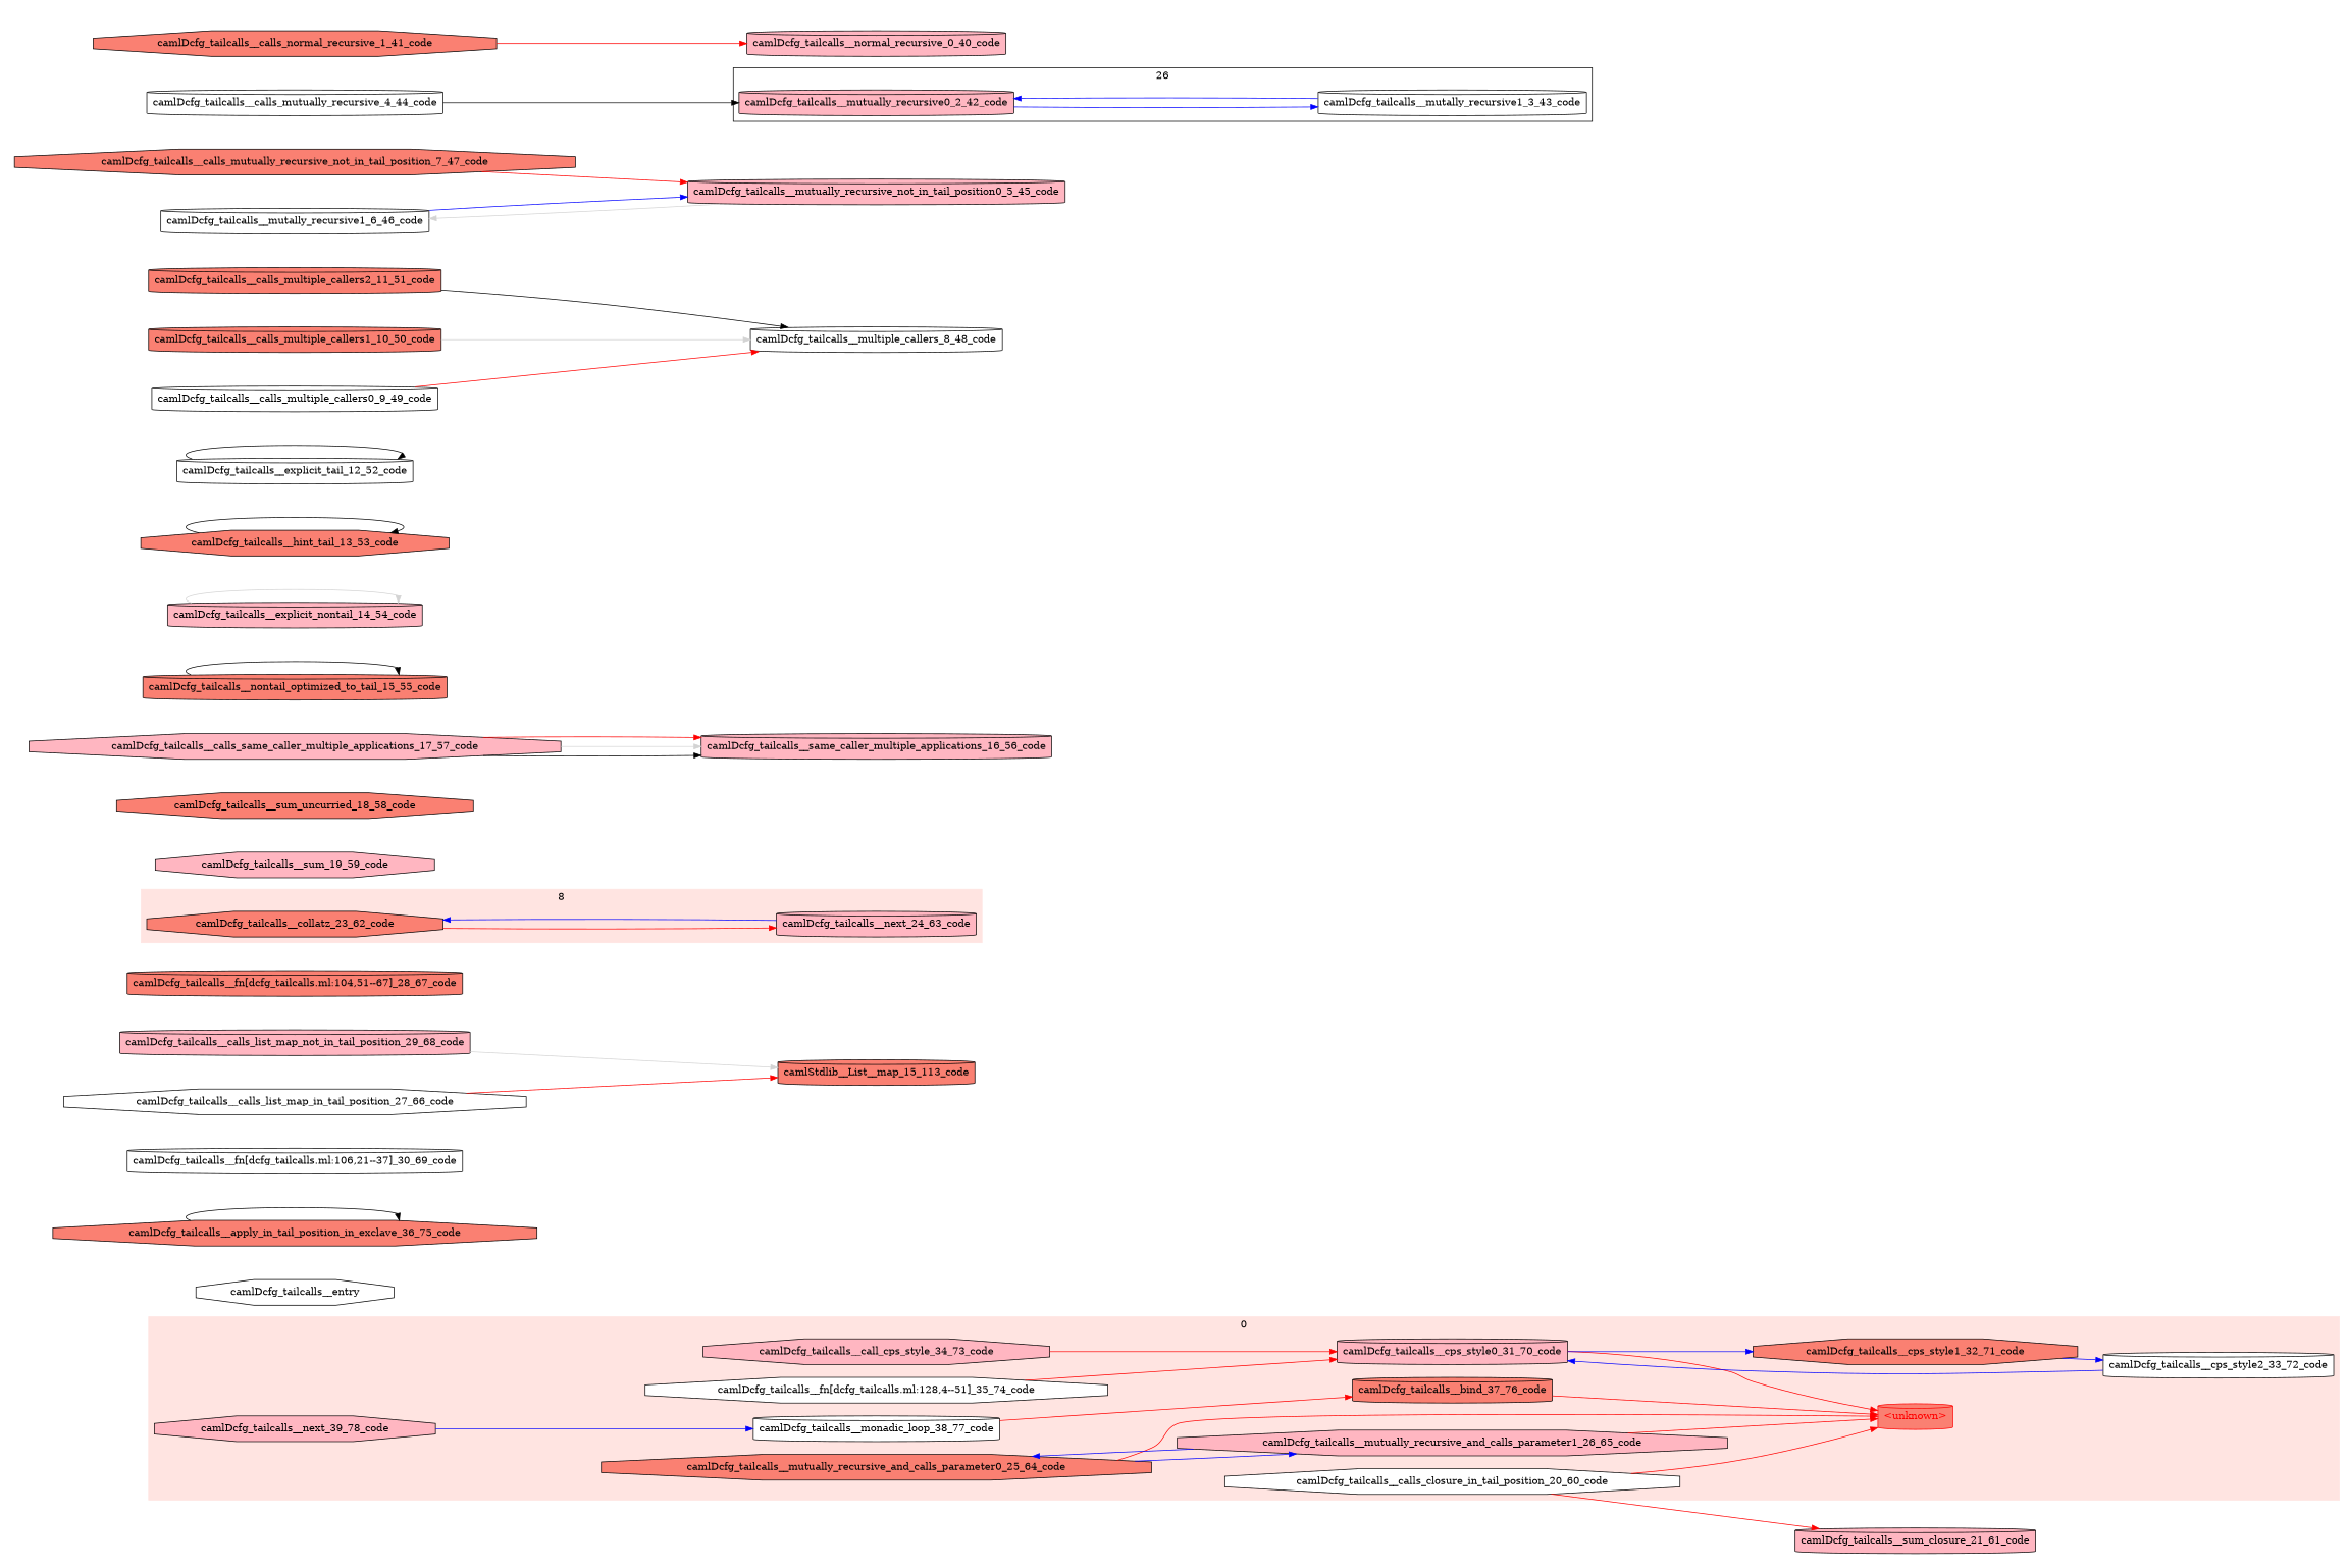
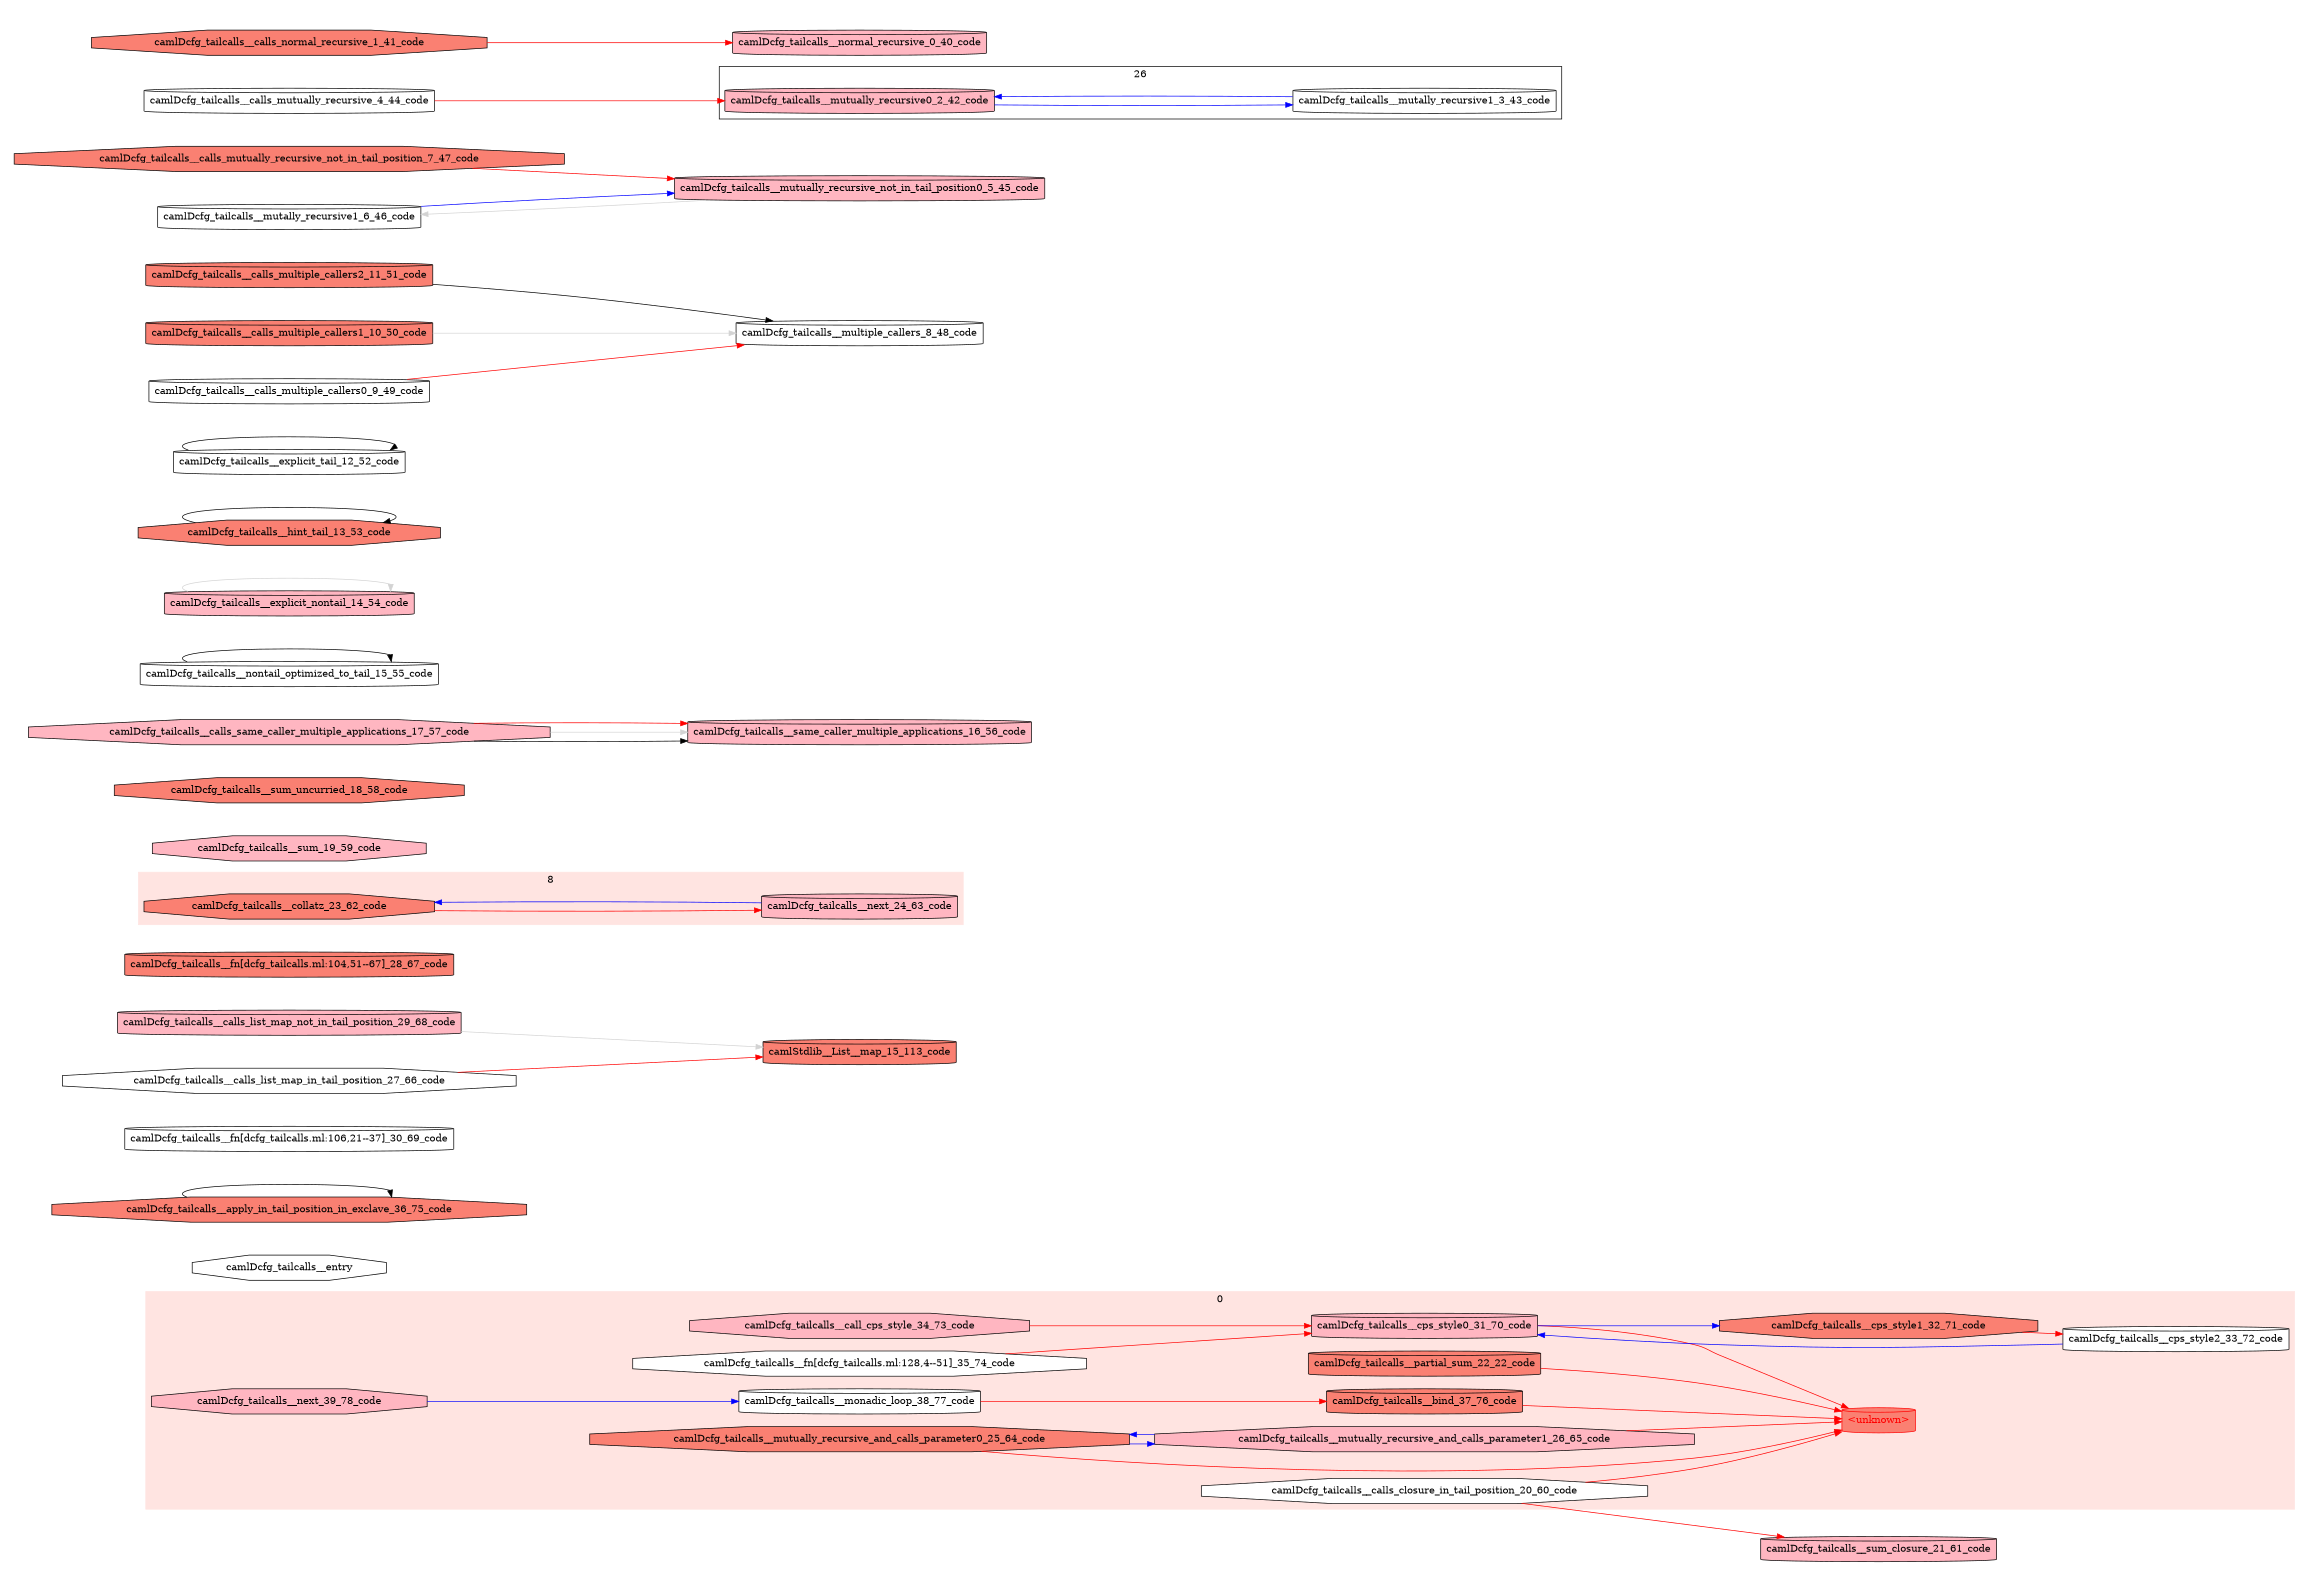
  digraph {
    rankdir=LR
    node [color=black fontcolor=black style=filled fillcolor=salmon shape=cylinder]
    edge [color=red style=solid]
    n1 [label=camlDcfg_tailcalls__cps_style0_31_70_code fillcolor=lightpink]
    n2 [color=red fontcolor=red label="<unknown>"]
    n3 [label=camlDcfg_tailcalls__cps_style1_32_71_code shape=octagon]
    n4 [label=camlDcfg_tailcalls__cps_style2_33_72_code fillcolor=white]
    n5 [label=camlDcfg_tailcalls__call_cps_style_34_73_code fillcolor=lightpink shape=octagon]
    n6 [label=camlDcfg_tailcalls__calls_closure_in_tail_position_20_60_code fillcolor=white shape=octagon]
    n7 [label="camlDcfg_tailcalls__fn[dcfg_tailcalls.ml:128,4--51]_35_74_code" fillcolor=white shape=octagon]
+   n8 [label=camlDcfg_tailcalls__partial_sum_22_22_code]
    n9 [label=camlDcfg_tailcalls__bind_37_76_code]
    n10 [label=camlDcfg_tailcalls__monadic_loop_38_77_code fillcolor=white]
    n11 [label=camlDcfg_tailcalls__next_39_78_code fillcolor=lightpink shape=octagon]
    n12 [label=camlDcfg_tailcalls__mutually_recursive_and_calls_parameter0_25_64_code shape=octagon]
    n13 [label=camlDcfg_tailcalls__mutually_recursive_and_calls_parameter1_26_65_code fillcolor=lightpink shape=octagon]
    n14 [label=camlDcfg_tailcalls__entry fillcolor=white shape=octagon]
    n15 [label=camlDcfg_tailcalls__apply_in_tail_position_in_exclave_36_75_code shape=octagon]
    n16 [label="camlDcfg_tailcalls__fn[dcfg_tailcalls.ml:106,21--37]_30_69_code" fillcolor=white]
    n17 [label=camlDcfg_tailcalls__calls_list_map_not_in_tail_position_29_68_code fillcolor=lightpink]
    n18 [label=camlDcfg_tailcalls__calls_list_map_in_tail_position_27_66_code fillcolor=white shape=octagon]
    n19 [label=camlStdlib__List__map_15_113_code]
    n20 [label="camlDcfg_tailcalls__fn[dcfg_tailcalls.ml:104,51--67]_28_67_code"]
    n21 [label=camlDcfg_tailcalls__collatz_23_62_code shape=octagon]
    n22 [label=camlDcfg_tailcalls__next_24_63_code fillcolor=lightpink]
    n23 [label=camlDcfg_tailcalls__sum_closure_21_61_code fillcolor=lightpink]
    n24 [label=camlDcfg_tailcalls__sum_19_59_code fillcolor=lightpink shape=octagon]
    n25 [label=camlDcfg_tailcalls__sum_uncurried_18_58_code shape=octagon]
    n26 [label=camlDcfg_tailcalls__calls_same_caller_multiple_applications_17_57_code fillcolor=lightpink shape=octagon]
    n27 [label=camlDcfg_tailcalls__same_caller_multiple_applications_16_56_code fillcolor=lightpink]
-   n28 [label=camlDcfg_tailcalls__nontail_optimized_to_tail_15_55_code]
+   n28 [label=camlDcfg_tailcalls__nontail_optimized_to_tail_15_55_code fillcolor=white]
    n29 [label=camlDcfg_tailcalls__explicit_nontail_14_54_code fillcolor=lightpink]
    n30 [label=camlDcfg_tailcalls__hint_tail_13_53_code shape=octagon]
    n31 [label=camlDcfg_tailcalls__explicit_tail_12_52_code fillcolor=white]
    n32 [label=camlDcfg_tailcalls__calls_multiple_callers2_11_51_code]
    n33 [label=camlDcfg_tailcalls__calls_multiple_callers1_10_50_code]
    n34 [label=camlDcfg_tailcalls__calls_multiple_callers0_9_49_code fillcolor=white]
    n35 [label=camlDcfg_tailcalls__multiple_callers_8_48_code fillcolor=white]
    n36 [label=camlDcfg_tailcalls__calls_mutually_recursive_not_in_tail_position_7_47_code shape=octagon]
    n37 [label=camlDcfg_tailcalls__mutally_recursive1_6_46_code fillcolor=white]
    n38 [label=camlDcfg_tailcalls__mutually_recursive_not_in_tail_position0_5_45_code fillcolor=lightpink]
    n39 [label=camlDcfg_tailcalls__calls_mutually_recursive_4_44_code fillcolor=white]
    n40 [label=camlDcfg_tailcalls__mutually_recursive0_2_42_code fillcolor=lightpink]
    n41 [label=camlDcfg_tailcalls__mutally_recursive1_3_43_code fillcolor=white]
    n42 [label=camlDcfg_tailcalls__calls_normal_recursive_1_41_code shape=octagon]
    n43 [label=camlDcfg_tailcalls__normal_recursive_0_40_code fillcolor=lightpink]
    subgraph cluster_1 {
      color=mistyrose
      label=0
      style=filled
      n1
      n2
      n3
      n4
      n5
      n6
      n7
+     n8
      n9
      n10
      n11
      n12
      n13
    }
    subgraph cluster_2 {
      label=1
      style=invis
      n14
    }
    subgraph cluster_3 {
      label=2
      style=invis
      n15
    }
    subgraph cluster_4 {
      label=3
      style=invis
      n16
    }
    subgraph cluster_5 {
      label=4
      style=invis
      n17
    }
    subgraph cluster_6 {
      label=5
      style=invis
      n18
    }
    subgraph cluster_7 {
      label=6
      style=invis
      n19
    }
    subgraph cluster_8 {
      label=7
      style=invis
      n20
    }
    subgraph cluster_9 {
      color=mistyrose
      label=8
      style=filled
      n21
      n22
    }
    subgraph cluster_10 {
      label=9
      style=invis
      n23
    }
    subgraph cluster_11 {
      label=10
      style=invis
      n24
    }
    subgraph cluster_12 {
      label=11
      style=invis
      n25
    }
    subgraph cluster_13 {
      label=12
      style=invis
      n26
    }
    subgraph cluster_14 {
      label=13
      style=invis
      n27
    }
    subgraph cluster_15 {
      label=14
      style=invis
      n28
    }
    subgraph cluster_16 {
      label=15
      style=invis
      n29
    }
    subgraph cluster_17 {
      label=16
      style=invis
      n30
    }
    subgraph cluster_18 {
      label=17
      style=invis
      n31
    }
    subgraph cluster_19 {
      label=18
      style=invis
      n32
    }
    subgraph cluster_20 {
      label=19
      style=invis
      n33
    }
    subgraph cluster_21 {
      label=20
      style=invis
      n34
    }
    subgraph cluster_22 {
      label=21
      style=invis
      n35
    }
    subgraph cluster_23 {
      label=22
      style=invis
      n36
    }
    subgraph cluster_24 {
      label=23
      style=invis
      n37
    }
    subgraph cluster_25 {
      label=24
      style=invis
      n38
    }
    subgraph cluster_26 {
      label=25
      style=invis
      n39
    }
    subgraph cluster_27 {
      label=26
      n40
      n41
    }
    subgraph cluster_28 {
      label=27
      style=invis
      n42
    }
    subgraph cluster_29 {
      label=28
      style=invis
      n43
    }
    n1 -> n2
    n1 -> n3 [color=blue]
-   n3 -> n4 [color=blue]
+   n3 -> n4
    n4 -> n1 [color=blue]
    n5 -> n1
    n6 -> n2
    n6 -> n23
    n7 -> n1
+   n8 -> n2
    n9 -> n2
    n10 -> n9
    n11 -> n10 [color=blue]
    n12 -> n2
    n12 -> n13 [color=blue]
    n13 -> n2
    n13 -> n12 [color=blue]
    n15 -> n15 [color=black]
    n17 -> n19 [color=lightgrey]
    n18 -> n19
    n21 -> n22
    n22 -> n21 [color=blue]
    n26 -> n27 [color=black]
    n26 -> n27 [color=lightgrey]
    n26 -> n27
    n28 -> n28 [color=black]
    n29 -> n29 [color=lightgrey]
    n30 -> n30 [color=black]
    n31 -> n31 [color=black]
    n32 -> n35 [color=black]
    n33 -> n35 [color=lightgrey]
    n34 -> n35
    n36 -> n38
    n37 -> n38 [color=blue]
    n38 -> n37 [color=lightgrey]
-   n39 -> n40 [color=black]
+   n39 -> n40
    n40 -> n41 [color=blue]
    n41 -> n40 [color=blue]
    n42 -> n43
  }
